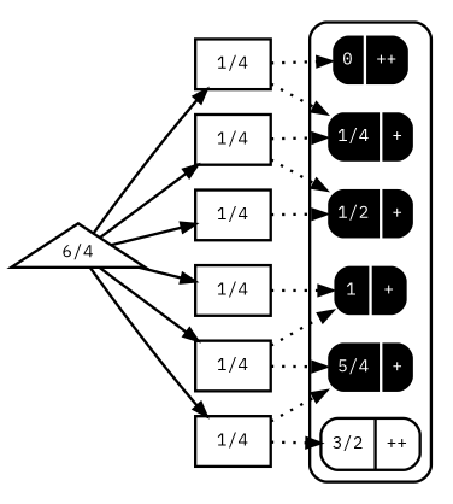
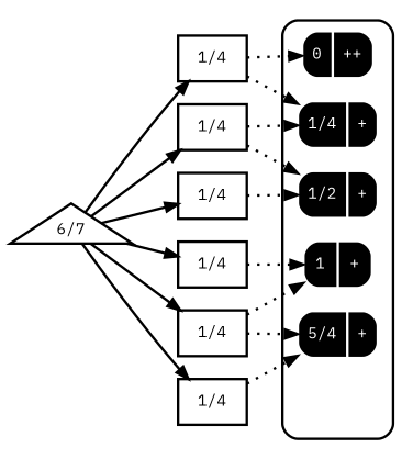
  digraph {
    fontname="IBM Plex Mono"
    penwidth=2
    rankdir=LR
    node [fontname="IBM Plex Mono" fontsize=12 penwidth=2 shape=Mrecord]
    edge [fontname="IBM Plex Mono" penwidth=2 style=dotted]
    n1 [color=white fillcolor=black fontcolor=white label="{ <f_0_0> 0 | <f_0_1> ++ }" style=filled]
    n2 [color=white fillcolor=black fontcolor=white label="{ <f_0_0> 1/4 | <f_0_1> + }" style=filled]
    n3 [color=white fillcolor=black fontcolor=white label="{ <f_0_0> 1/2 | <f_0_1> + }" style=filled]
    n4 [color=white fillcolor=black fontcolor=white label="{ <f_0_0> 1 | <f_0_1> + }" style=filled]
    n5 [color=white fillcolor=black fontcolor=white label="{ <f_0_0> 5/4 | <f_0_1> + }" style=filled]
-   n6 [label="{ <f_0_0> 3/2 | <f_0_1> ++ }"]
-   n7 [label="6/4" shape=triangle]
+   n7 [label="6/7" shape=triangle]
    n8 [label="1/4" shape=box]
    n9 [label="1/4" shape=box]
    n10 [label="1/4" shape=box]
    n11 [label="1/4" shape=box]
    n12 [label="1/4" shape=box]
    n13 [label="1/4" shape=box]
    subgraph cluster_1 {
      style=rounded
      n1
      n2
      n3
      n4
      n5
-     n6
    }
    n7 -> n8 [style=""]
    n7 -> n9 [style=""]
    n7 -> n10 [style=""]
    n7 -> n11 [style=""]
    n7 -> n12 [style=""]
    n7 -> n13 [style=""]
    n8 -> n1
    n8 -> n2
    n9 -> n2
    n9 -> n3
    n10 -> n3
    n11 -> n4
    n12 -> n4
    n12 -> n5
    n13 -> n5
-   n13 -> n6
  }
